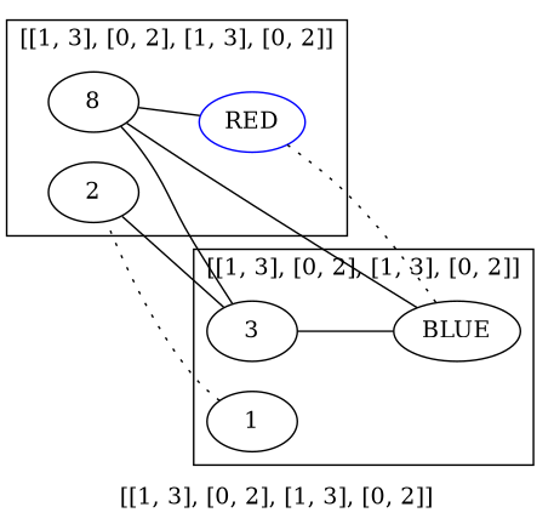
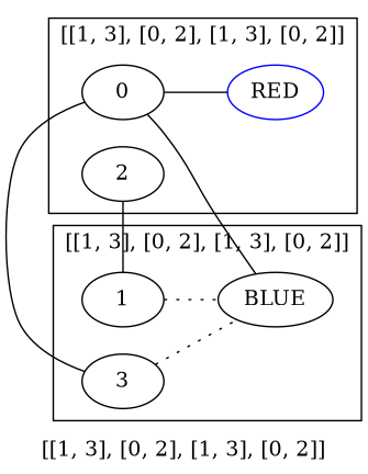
  graph {
    label="[[1, 3], [0, 2], [1, 3], [0, 2]]"
    rankdir=LR
    splines=true
    edge [weight=1]
    RED [color=blue]
-   0 [label=8]
+   0
    2
    1
    BLUE
    3
    subgraph cluster_1 {
      RED
      0
      2
    }
    subgraph cluster_2 {
      1
      BLUE
      3
    }
    0 -- RED [style=solid weight=10]
    0 -- BLUE
    0 -- 3
-   2 -- 3
-   1 -- 2 [style=dotted]
-   RED -- BLUE [style=dotted weight=10]
-   3 -- BLUE [style=solid weight=10]
+   1 -- 2
+   1 -- BLUE [style=dotted weight=10]
+   3 -- BLUE [style=dotted weight=10]
  }
